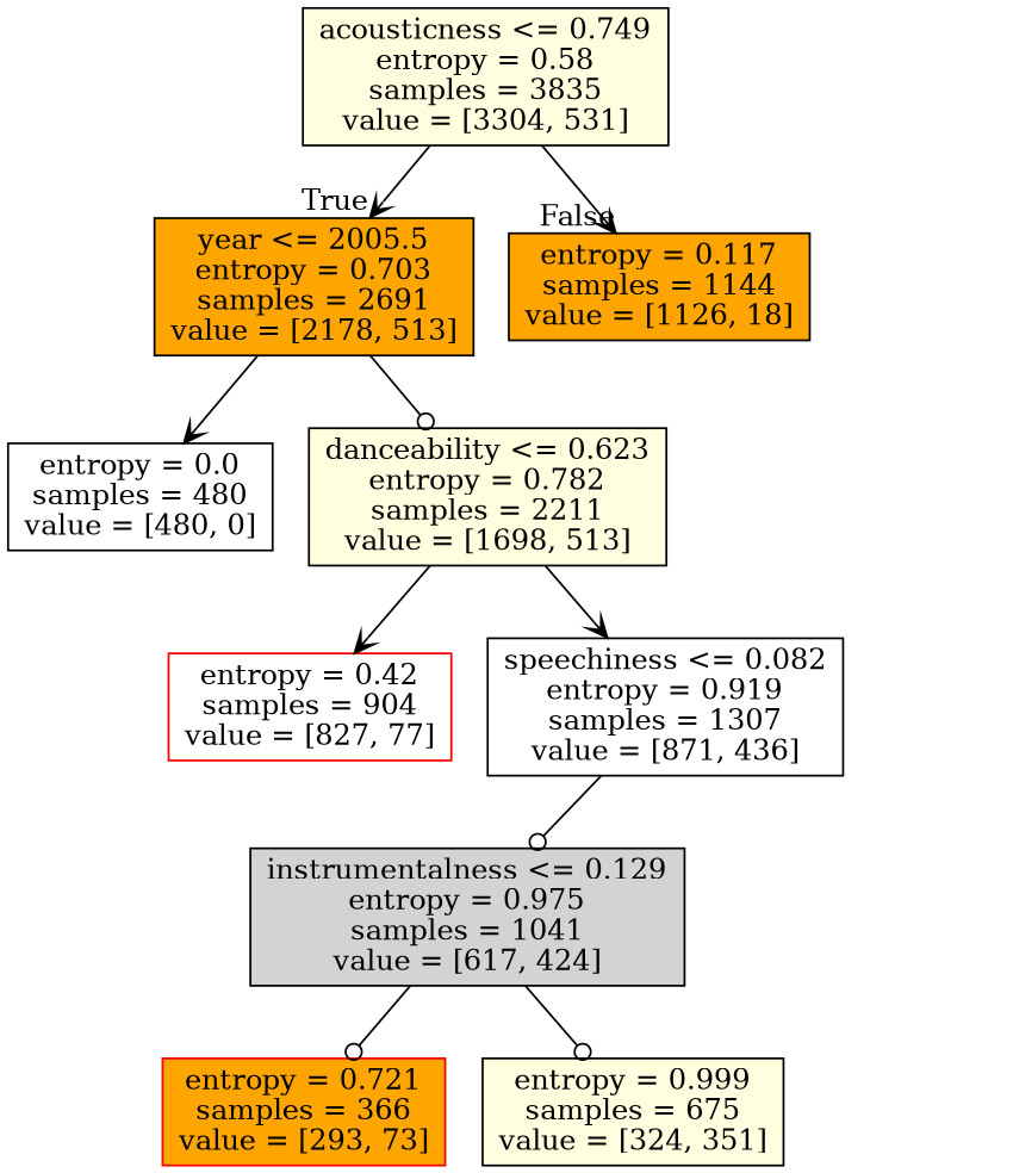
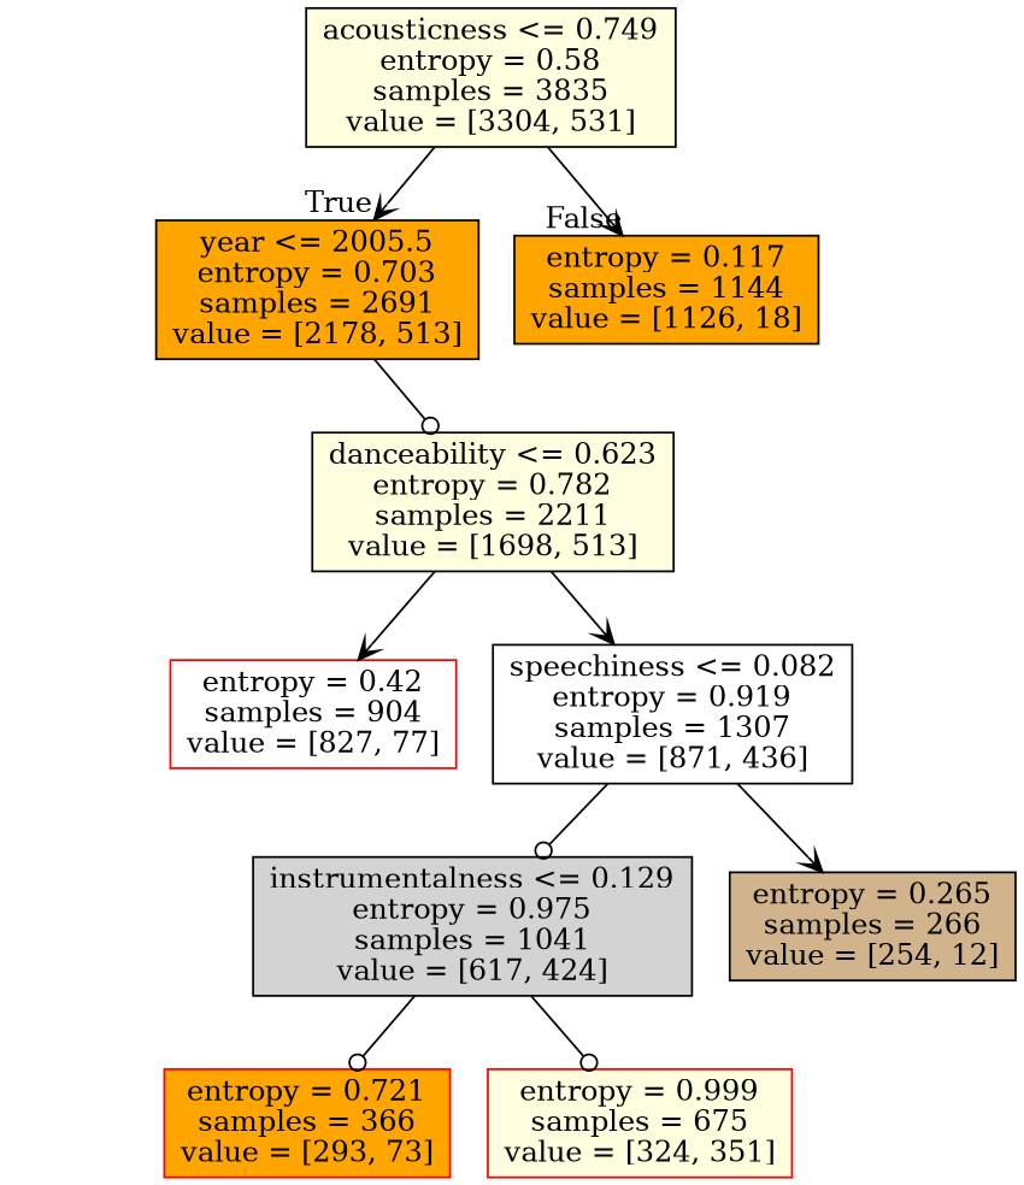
  digraph {
    node [color=black fillcolor=lightyellow shape=box style=filled]
    edge [arrowhead=vee]
    n1 [label="acousticness <= 0.749\nentropy = 0.58\nsamples = 3835\nvalue = [3304, 531]"]
    n2 [fillcolor=orange label="year <= 2005.5\nentropy = 0.703\nsamples = 2691\nvalue = [2178, 513]"]
    n3 [fillcolor=orange label="entropy = 0.117\nsamples = 1144\nvalue = [1126, 18]"]
-   n4 [fillcolor=white label="entropy = 0.0\nsamples = 480\nvalue = [480, 0]"]
    n5 [label="danceability <= 0.623\nentropy = 0.782\nsamples = 2211\nvalue = [1698, 513]"]
    n6 [color=red fillcolor=white label="entropy = 0.42\nsamples = 904\nvalue = [827, 77]"]
    n7 [fillcolor=white label="speechiness <= 0.082\nentropy = 0.919\nsamples = 1307\nvalue = [871, 436]"]
    n8 [fillcolor=lightgrey label="instrumentalness <= 0.129\nentropy = 0.975\nsamples = 1041\nvalue = [617, 424]"]
+   n9 [fillcolor=tan label="entropy = 0.265\nsamples = 266\nvalue = [254, 12]"]
    n10 [color=red fillcolor=orange label="entropy = 0.721\nsamples = 366\nvalue = [293, 73]"]
-   n11 [label="entropy = 0.999\nsamples = 675\nvalue = [324, 351]"]
+   n11 [color=red label="entropy = 0.999\nsamples = 675\nvalue = [324, 351]"]
    n1 -> n2 [headlabel=True labelangle=45 labeldistance=2.5]
    n1 -> n3 [headlabel=False labelangle=-45 labeldistance=2.5]
-   n2 -> n4
    n2 -> n5 [arrowhead=odot]
    n5 -> n6
    n5 -> n7
    n7 -> n8 [arrowhead=odot]
+   n7 -> n9
    n8 -> n10 [arrowhead=odot]
    n8 -> n11 [arrowhead=odot]
  }
